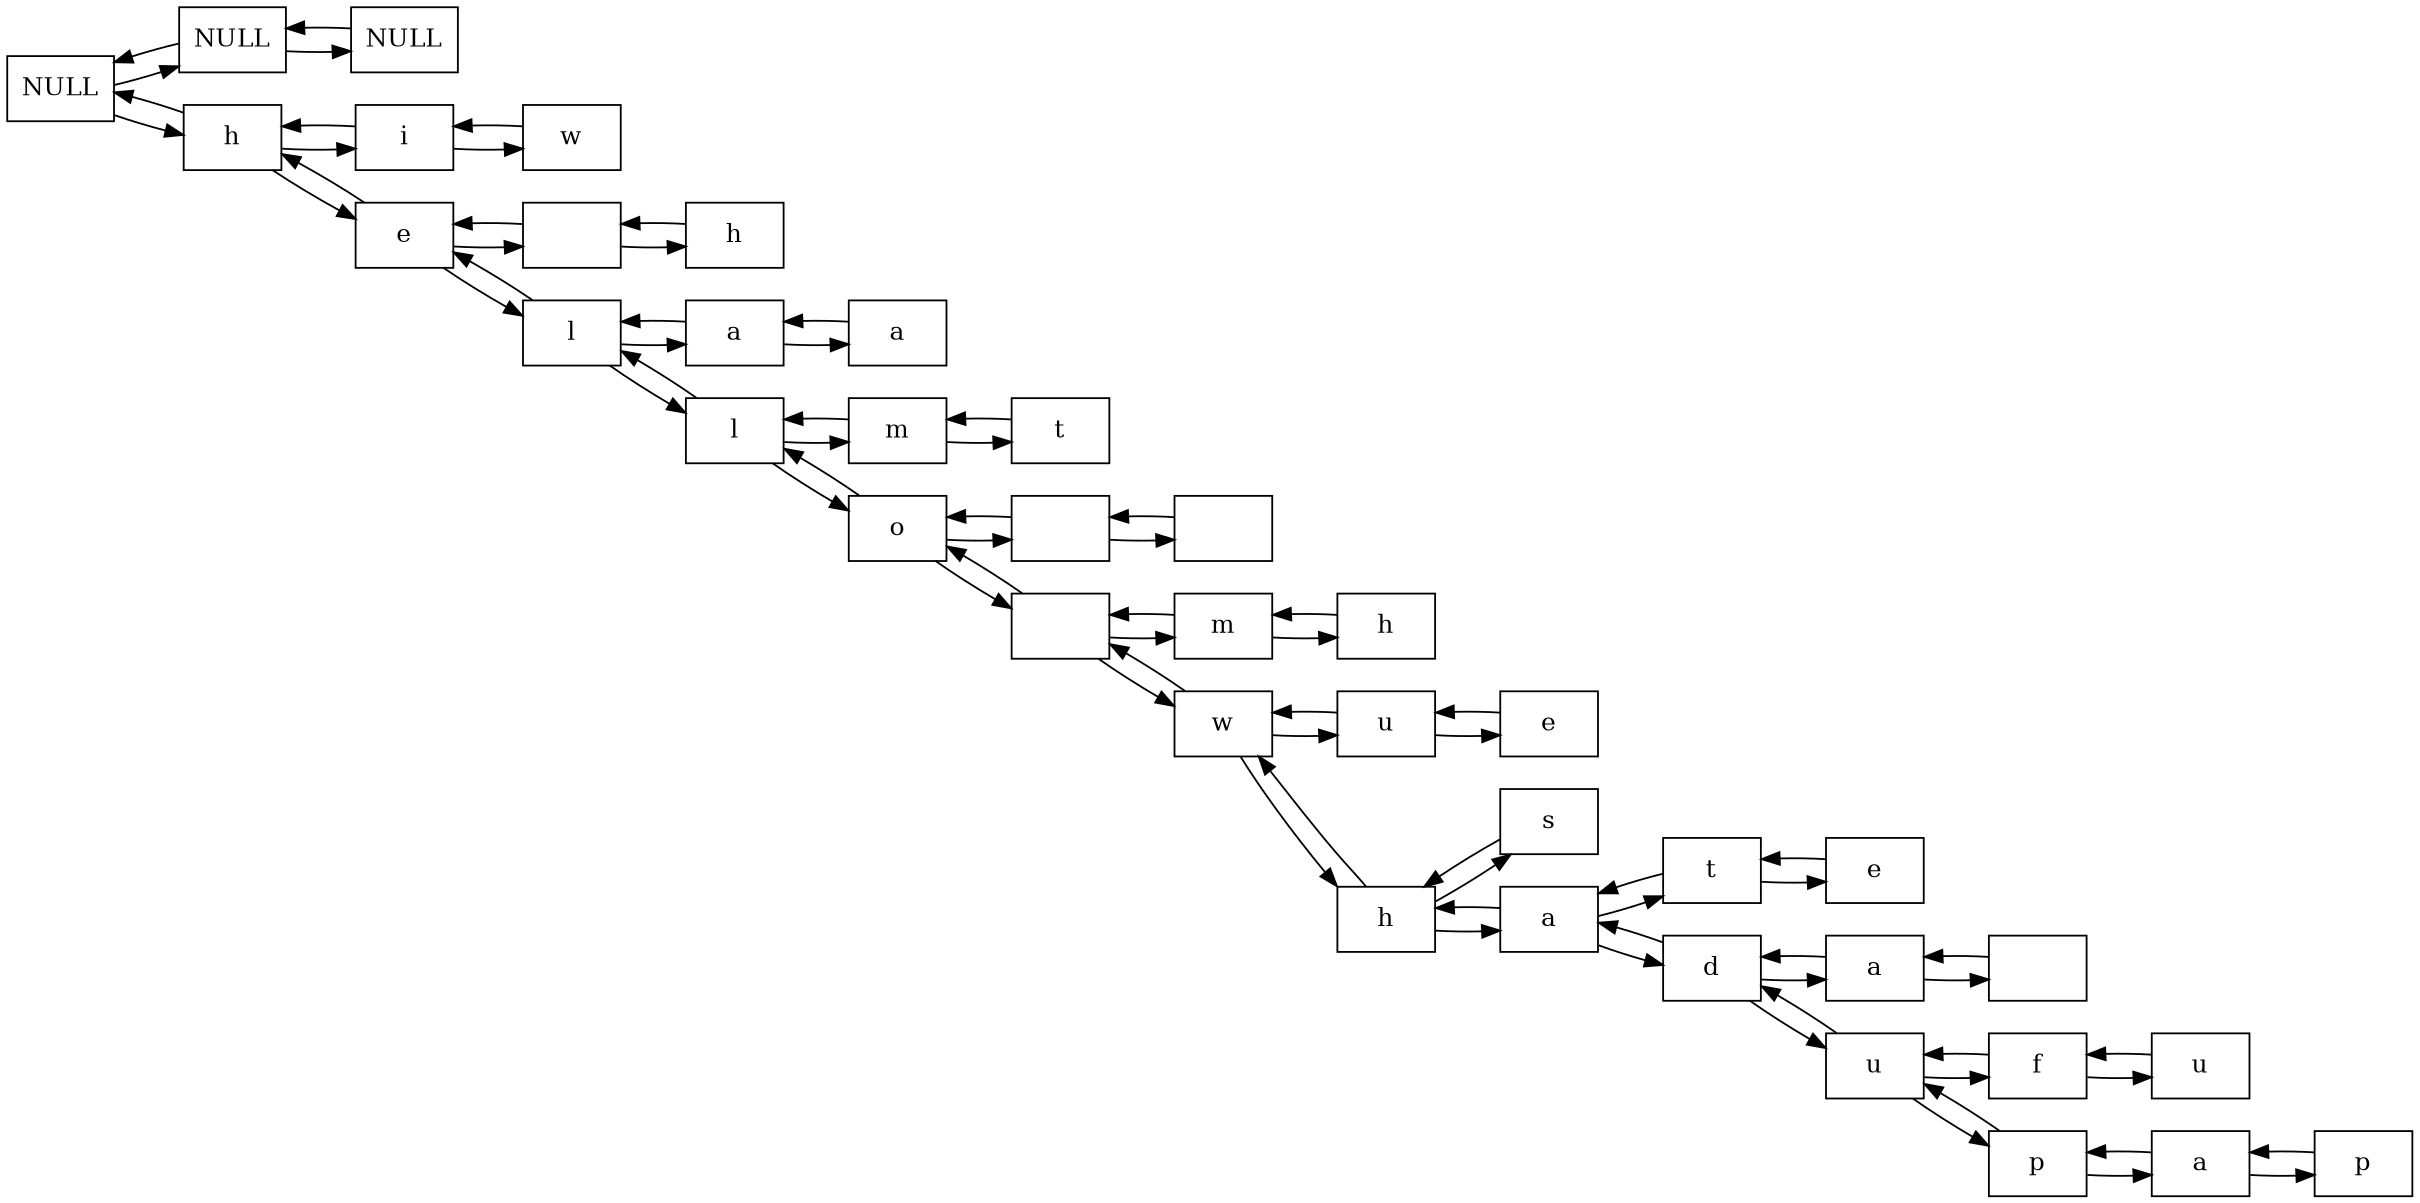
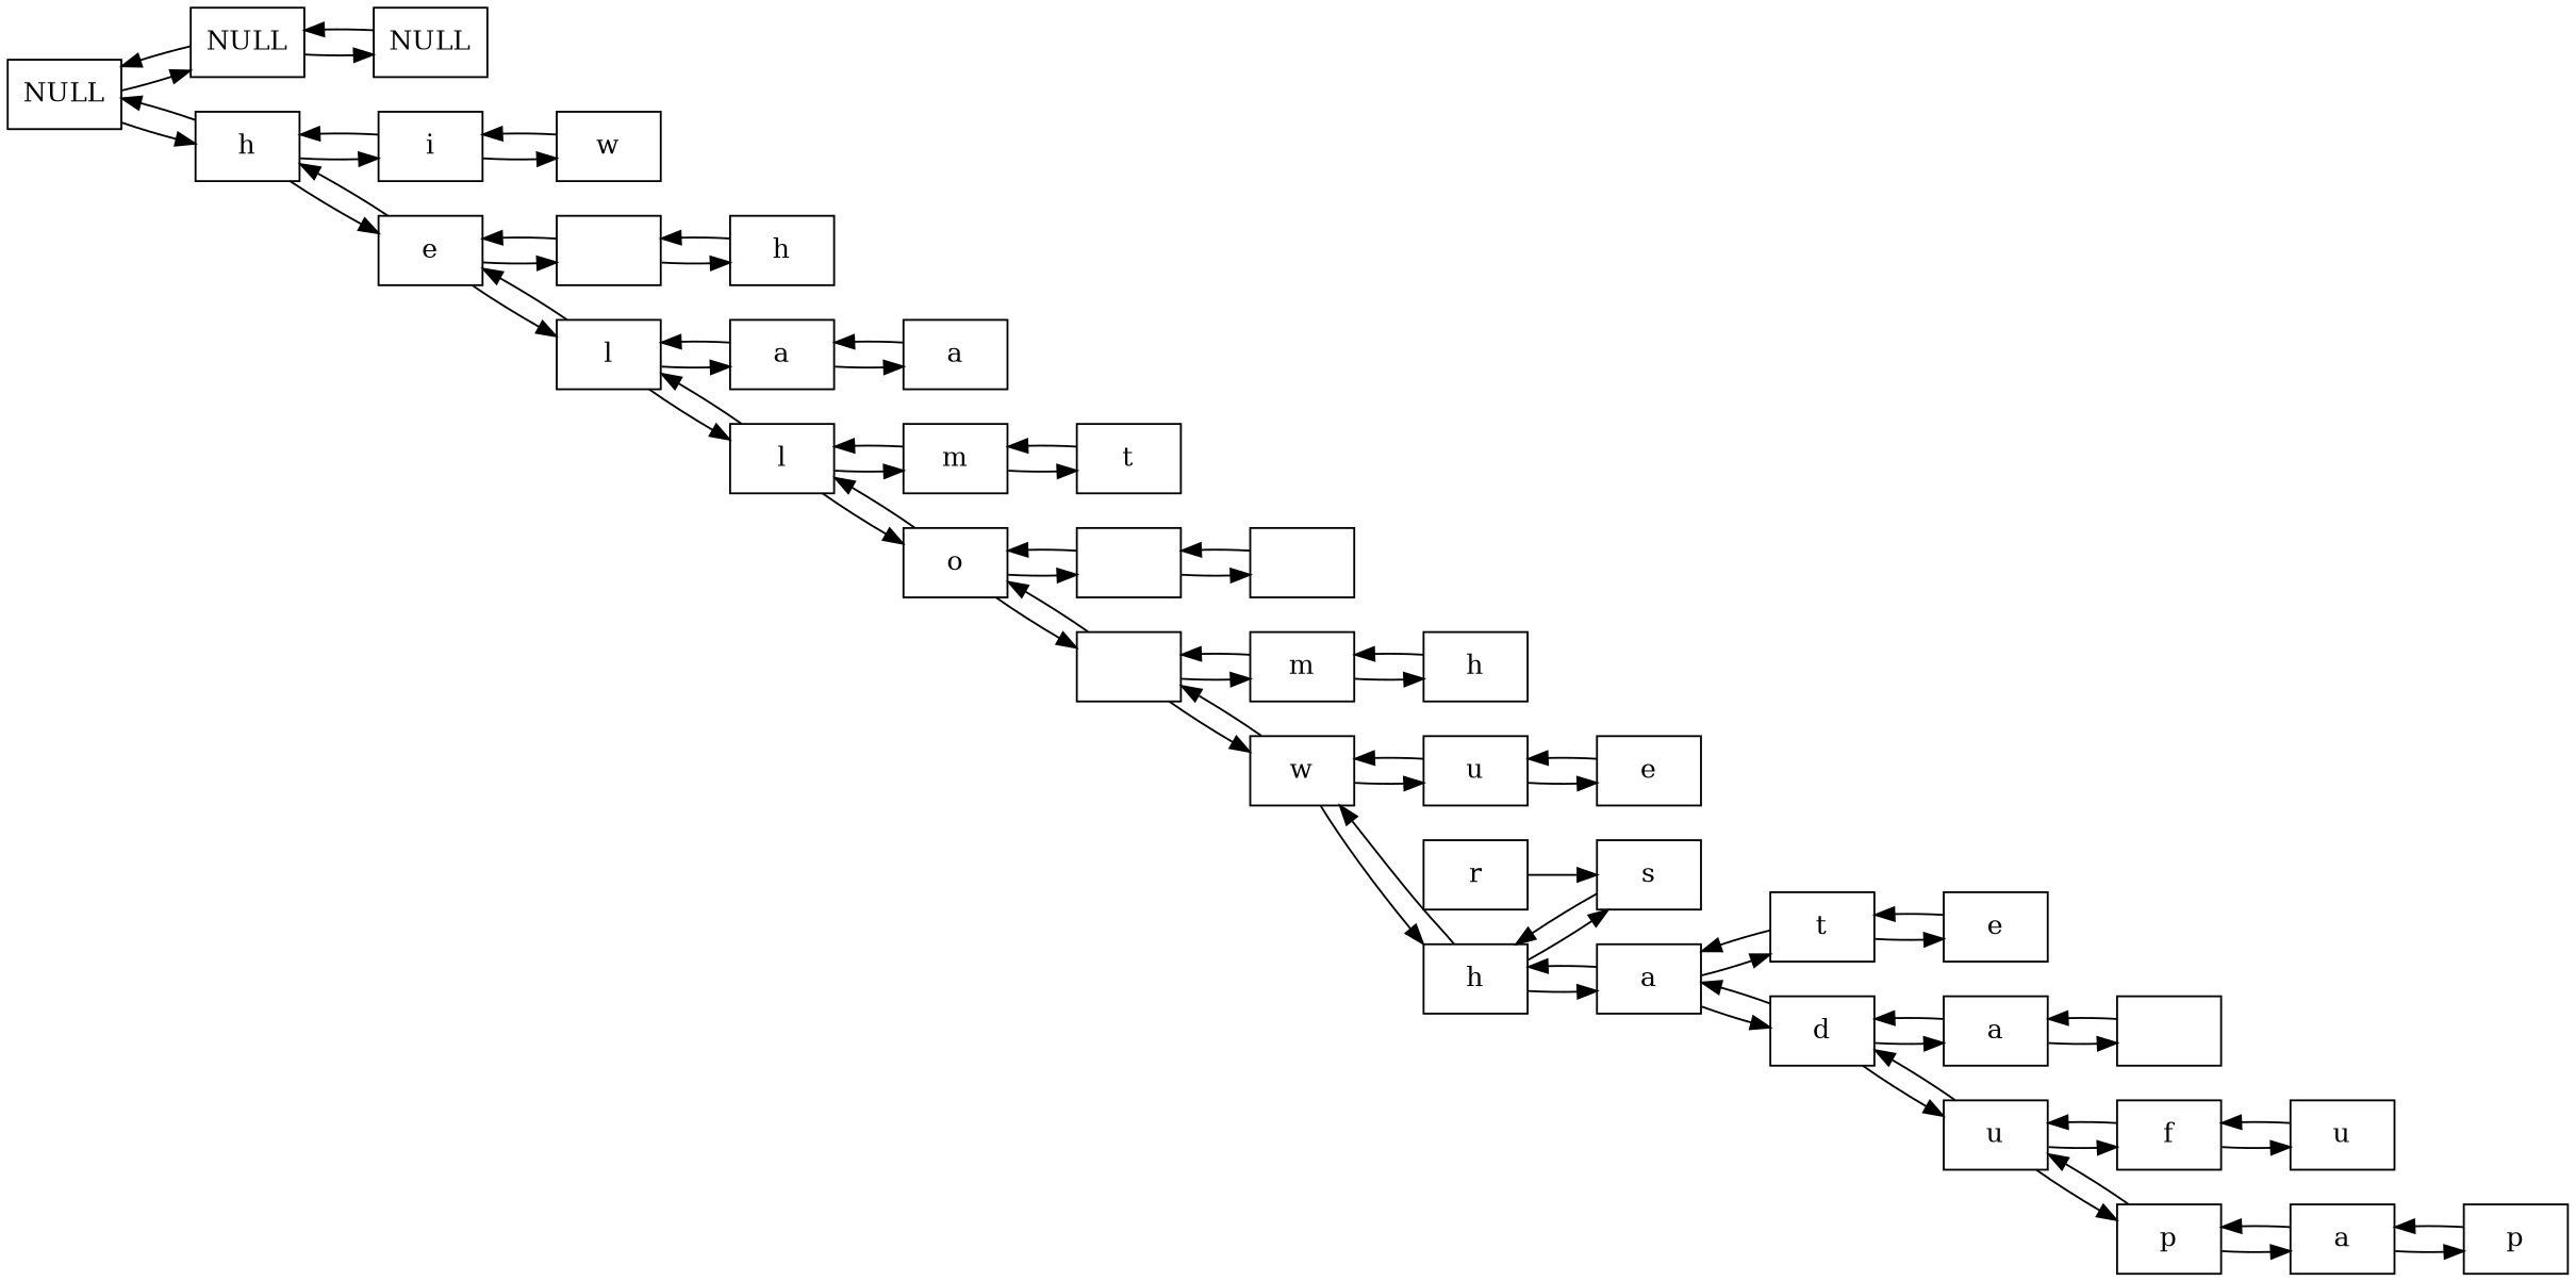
  digraph {
    rankdir=LR
    node [shape=box]
    n1 [label=NULL]
    n2 [label=NULL]
    n3 [label=h]
    n4 [label=NULL]
    n5 [label=i]
    n6 [label=e]
    n7 [label=w]
    n8 [label=" "]
    n9 [label=l]
    n10 [label=h]
    n11 [label=a]
    n12 [label=l]
    n13 [label=a]
    n14 [label=m]
    n15 [label=o]
    n16 [label=t]
    n17 [label=" "]
    n18 [label=" "]
    n19 [label=" "]
    n20 [label=m]
    n21 [label=w]
    n22 [label=h]
    n23 [label=u]
    n24 [label=h]
    n25 [label=e]
    n26 [label=s]
    n27 [label=a]
    n28 [label=t]
    n29 [label=d]
+   n30 [label=r]
    n31 [label=e]
    n32 [label=a]
    n33 [label=u]
    n34 [label=" "]
    n35 [label=f]
    n36 [label=p]
    n37 [label=u]
    n38 [label=a]
    n39 [label=p]
    n1 -> n2
    n1 -> n3
    n2 -> n1
    n2 -> n4
    n3 -> n1
    n3 -> n5
    n3 -> n6
    n4 -> n2
    n5 -> n3
    n5 -> n7
    n6 -> n3
    n6 -> n8
    n6 -> n9
    n7 -> n5
    n8 -> n6
    n8 -> n10
    n9 -> n6
    n9 -> n11
    n9 -> n12
    n10 -> n8
    n11 -> n9
    n11 -> n13
    n12 -> n9
    n12 -> n14
    n12 -> n15
    n13 -> n11
    n14 -> n12
    n14 -> n16
    n15 -> n12
    n15 -> n17
    n15 -> n18
    n16 -> n14
    n17 -> n15
    n17 -> n19
    n18 -> n15
    n18 -> n20
    n18 -> n21
    n19 -> n17
    n20 -> n18
    n20 -> n22
    n21 -> n18
    n21 -> n23
    n21 -> n24
    n22 -> n20
    n23 -> n21
    n23 -> n25
    n24 -> n21
    n24 -> n26
    n24 -> n27
    n25 -> n23
    n26 -> n24
    n27 -> n24
    n27 -> n28
    n27 -> n29
    n28 -> n27
    n28 -> n31
    n29 -> n27
    n29 -> n32
    n29 -> n33
+   n30 -> n26
    n31 -> n28
    n32 -> n29
    n32 -> n34
    n33 -> n29
    n33 -> n35
    n33 -> n36
    n34 -> n32
    n35 -> n33
    n35 -> n37
    n36 -> n33
    n36 -> n38
    n37 -> n35
    n38 -> n36
    n38 -> n39
    n39 -> n38
  }
